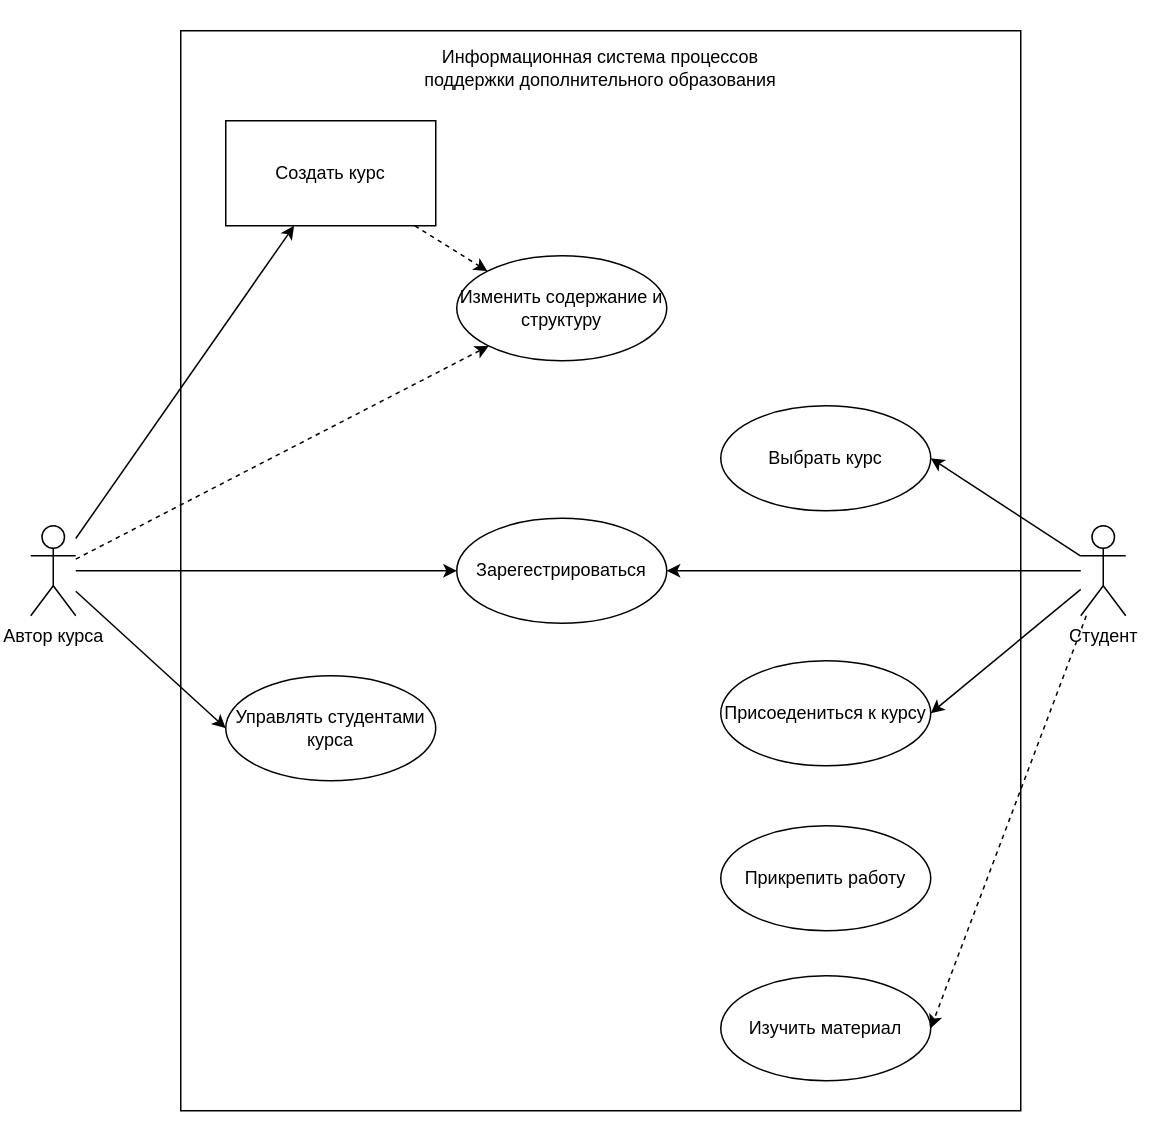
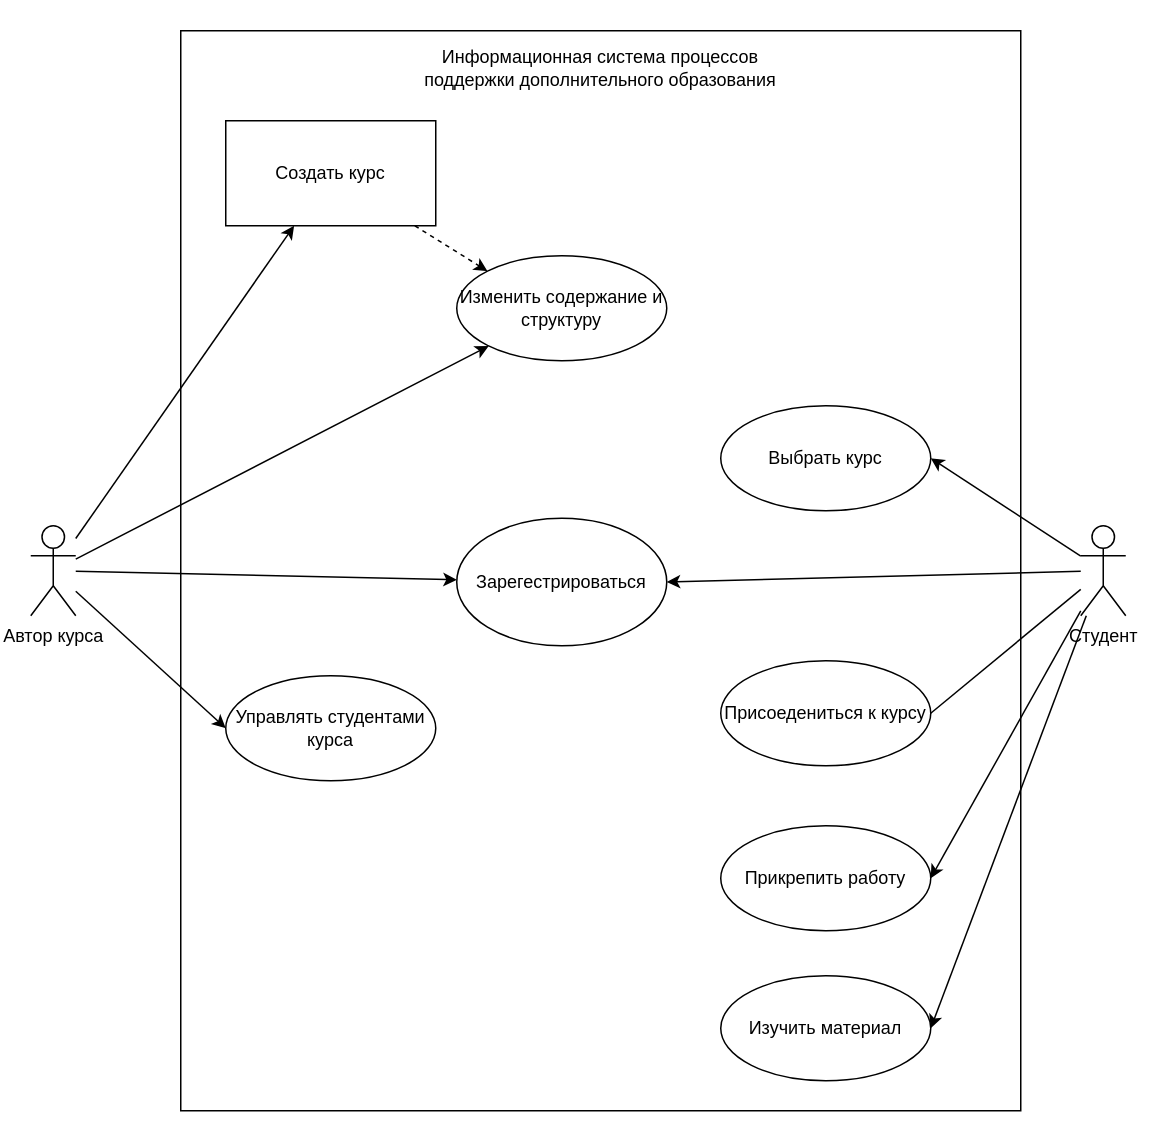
  <mxCell id="0" />
  <mxCell id="1" parent="0" />
  <mxCell id="2" value="" style="rounded=0;whiteSpace=wrap;html=1;" parent="1" vertex="1"><mxGeometry x="120" y="20" width="560" height="720" as="geometry" /></mxCell>
  <mxCell id="3" style="rounded=0;orthogonalLoop=1;jettySize=auto;html=1;strokeColor=default;" parent="1" source="7" target="11" edge="1"><mxGeometry relative="1" as="geometry" /></mxCell>
  <mxCell id="4" style="rounded=0;orthogonalLoop=1;jettySize=auto;html=1;" parent="1" source="7" target="9" edge="1"><mxGeometry relative="1" as="geometry" /></mxCell>
- <mxCell id="5" style="rounded=0;orthogonalLoop=1;jettySize=auto;html=1;dashed=1;" parent="1" source="7" target="10" edge="1"><mxGeometry relative="1" as="geometry" /></mxCell>
+ <mxCell id="5" style="rounded=0;orthogonalLoop=1;jettySize=auto;html=1;" parent="1" source="7" target="10" edge="1"><mxGeometry relative="1" as="geometry" /></mxCell>
  <mxCell id="6" style="rounded=0;orthogonalLoop=1;jettySize=auto;html=1;" parent="1" source="7" edge="1"><mxGeometry relative="1" as="geometry"><mxPoint x="150" y="485" as="targetPoint" /></mxGeometry></mxCell>
  <mxCell id="7" value="Автор курса" style="shape=umlActor;verticalLabelPosition=bottom;verticalAlign=top;html=1;" parent="1" vertex="1"><mxGeometry x="20" y="350" width="30" height="60" as="geometry" /></mxCell>
  <mxCell id="8" style="rounded=0;orthogonalLoop=1;jettySize=auto;html=1;entryX=0;entryY=0;entryDx=0;entryDy=0;dashed=1;" parent="1" source="9" target="10" edge="1"><mxGeometry relative="1" as="geometry" /></mxCell>
  <mxCell id="9" value="Создать курс" style="whiteSpace=wrap;html=1;rounded=0;" parent="1" vertex="1"><mxGeometry x="150" y="80" width="140" height="70" as="geometry" /></mxCell>
  <mxCell id="10" value="Изменить содержание и структуру" style="ellipse;whiteSpace=wrap;html=1;" parent="1" vertex="1"><mxGeometry x="304" y="170" width="140" height="70" as="geometry" /></mxCell>
- <mxCell id="11" value="Зарегестрироваться" style="ellipse;whiteSpace=wrap;html=1;" parent="1" vertex="1"><mxGeometry x="304" y="345" width="140" height="70" as="geometry" /></mxCell>
+ <mxCell id="11" value="Зарегестрироваться" style="ellipse;whiteSpace=wrap;html=1;" parent="1" vertex="1"><mxGeometry x="304" y="345" width="140" height="85" as="geometry" /></mxCell>
  <mxCell id="12" value="Управлять студентами курса" style="ellipse;whiteSpace=wrap;html=1;" parent="1" vertex="1"><mxGeometry x="150" y="450" width="140" height="70" as="geometry" /></mxCell>
  <mxCell id="13" value="Информационная система процессов поддержки дополнительного образования" style="text;html=1;align=center;verticalAlign=middle;whiteSpace=wrap;rounded=0;" parent="1" vertex="1"><mxGeometry x="280" y="30" width="240" height="30" as="geometry" /></mxCell>
  <mxCell id="14" style="rounded=0;orthogonalLoop=1;jettySize=auto;html=1;entryX=1;entryY=0.5;entryDx=0;entryDy=0;" parent="1" source="19" target="11" edge="1"><mxGeometry relative="1" as="geometry" /></mxCell>
- <mxCell id="15" style="rounded=0;orthogonalLoop=1;jettySize=auto;html=1;entryX=1;entryY=0.5;entryDx=0;entryDy=0;" parent="1" source="19" target="20" edge="1"><mxGeometry relative="1" as="geometry" /></mxCell>
- <mxCell id="17" style="rounded=0;orthogonalLoop=1;jettySize=auto;html=1;entryX=1;entryY=0.5;entryDx=0;entryDy=0;dashed=1;" parent="1" source="19" target="22" edge="1"><mxGeometry relative="1" as="geometry" /></mxCell>
+ <mxCell id="15" style="rounded=0;orthogonalLoop=1;jettySize=auto;html=1;entryX=1;entryY=0.5;entryDx=0;entryDy=0;endArrow=none;" parent="1" source="19" target="20" edge="1"><mxGeometry relative="1" as="geometry" /></mxCell>
+ <mxCell id="16" style="rounded=0;orthogonalLoop=1;jettySize=auto;html=1;entryX=1;entryY=0.5;entryDx=0;entryDy=0;" parent="1" source="19" target="21" edge="1"><mxGeometry relative="1" as="geometry" /></mxCell>
+ <mxCell id="17" style="rounded=0;orthogonalLoop=1;jettySize=auto;html=1;entryX=1;entryY=0.5;entryDx=0;entryDy=0;" parent="1" source="19" target="22" edge="1"><mxGeometry relative="1" as="geometry" /></mxCell>
  <mxCell id="18" style="rounded=0;orthogonalLoop=1;jettySize=auto;html=1;entryX=1;entryY=0.5;entryDx=0;entryDy=0;" edge="1" parent="1" source="19" target="23"><mxGeometry relative="1" as="geometry" /></mxCell>
  <mxCell id="19" value="Студент" style="shape=umlActor;verticalLabelPosition=bottom;verticalAlign=top;html=1;" parent="1" vertex="1"><mxGeometry x="720" y="350" width="30" height="60" as="geometry" /></mxCell>
  <mxCell id="20" value="Присоедениться к курсу" style="ellipse;whiteSpace=wrap;html=1;" parent="1" vertex="1"><mxGeometry x="480" y="440" width="140" height="70" as="geometry" /></mxCell>
  <mxCell id="21" value="Прикрепить работу" style="ellipse;whiteSpace=wrap;html=1;" parent="1" vertex="1"><mxGeometry x="480" y="550" width="140" height="70" as="geometry" /></mxCell>
  <mxCell id="22" value="Изучить материал" style="ellipse;whiteSpace=wrap;html=1;" parent="1" vertex="1"><mxGeometry x="480" y="650" width="140" height="70" as="geometry" /></mxCell>
  <mxCell id="23" value="Выбрать курс" style="ellipse;whiteSpace=wrap;html=1;" vertex="1" parent="1"><mxGeometry x="480" y="270" width="140" height="70" as="geometry" /></mxCell>
